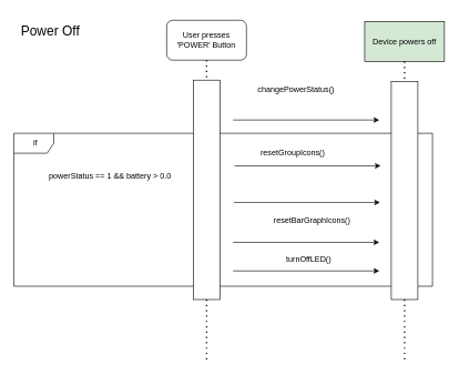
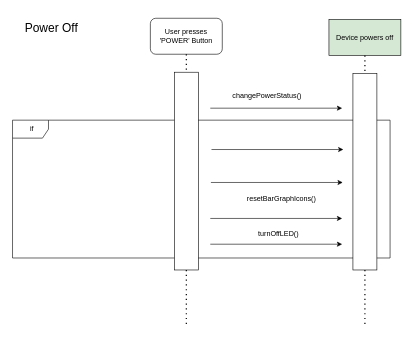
  <mxCell id="0" />
  <mxCell id="1" parent="0" />
  <mxCell id="2" value="if" style="shape=umlFrame;whiteSpace=wrap;html=1;width=60;height=30;boundedLbl=1;verticalAlign=middle;align=center;spacingLeft=5;" parent="1" vertex="1"><mxGeometry x="20" y="200" width="630" height="230" as="geometry" /></mxCell>
  <mxCell id="3" value="User presses 'POWER' Button" style="whiteSpace=wrap;html=1;rounded=1;" parent="1" vertex="1"><mxGeometry x="250" y="30" width="120" height="60" as="geometry" /></mxCell>
  <mxCell id="4" value="" style="endArrow=none;dashed=1;html=1;dashPattern=1 3;strokeWidth=2;rounded=0;exitX=0.5;exitY=1;exitDx=0;exitDy=0;startArrow=none;" parent="1" source="10" edge="1"><mxGeometry width="50" height="50" relative="1" as="geometry"><mxPoint x="520" y="380" as="sourcePoint" /><mxPoint x="310" y="540" as="targetPoint" /></mxGeometry></mxCell>
  <mxCell id="5" value="" style="endArrow=none;dashed=1;html=1;dashPattern=1 3;strokeWidth=2;rounded=0;exitX=0.5;exitY=1;exitDx=0;exitDy=0;" parent="1" source="3" target="10" edge="1"><mxGeometry width="50" height="50" relative="1" as="geometry"><mxPoint x="300" y="100" as="sourcePoint" /><mxPoint x="300" y="780" as="targetPoint" /></mxGeometry></mxCell>
- <mxCell id="6" value="changePowerStatus()" style="text;html=1;strokeColor=none;fillColor=none;align=center;verticalAlign=middle;whiteSpace=wrap;rounded=0;" parent="1" vertex="1"><mxGeometry x="370" y="125" width="150" height="20" as="geometry" /></mxCell>
- <mxCell id="7" value="powerStatus == 1 &amp;amp;&amp;amp; battery &amp;gt; 0.0" style="text;html=1;strokeColor=none;fillColor=none;align=center;verticalAlign=middle;whiteSpace=wrap;rounded=0;" parent="1" vertex="1"><mxGeometry x="60" y="250" width="210" height="30" as="geometry" /></mxCell>
+ <mxCell id="6" value="changePowerStatus()" style="text;html=1;strokeColor=none;fillColor=none;align=center;verticalAlign=middle;whiteSpace=wrap;rounded=0;" parent="1" vertex="1"><mxGeometry x="370" y="150" width="150" height="20" as="geometry" /></mxCell>
  <mxCell id="8" value="" style="endArrow=classic;html=1;rounded=0;" parent="1" edge="1"><mxGeometry width="50" height="50" relative="1" as="geometry"><mxPoint x="350" y="180" as="sourcePoint" /><mxPoint x="570" y="180" as="targetPoint" /></mxGeometry></mxCell>
- <mxCell id="9" value="resetGroupIcons()" style="text;html=1;strokeColor=none;fillColor=none;align=center;verticalAlign=middle;whiteSpace=wrap;rounded=0;" parent="1" vertex="1"><mxGeometry x="365" y="220" width="150" height="20" as="geometry" /></mxCell>
  <mxCell id="10" value="" style="rounded=0;whiteSpace=wrap;html=1;" parent="1" vertex="1"><mxGeometry x="290" y="120" width="40" height="330" as="geometry" /></mxCell>
  <mxCell id="11" value="Device powers off" style="rounded=0;whiteSpace=wrap;html=1;fillColor=#d5e8d4;" parent="1" vertex="1"><mxGeometry x="548" y="32" width="120" height="60" as="geometry" /></mxCell>
  <mxCell id="12" value="" style="endArrow=none;dashed=1;html=1;dashPattern=1 3;strokeWidth=2;rounded=0;exitX=0.5;exitY=1;exitDx=0;exitDy=0;startArrow=none;" parent="1" source="14" edge="1"><mxGeometry width="50" height="50" relative="1" as="geometry"><mxPoint x="818" y="382" as="sourcePoint" /><mxPoint x="608" y="542" as="targetPoint" /></mxGeometry></mxCell>
  <mxCell id="13" value="" style="endArrow=none;dashed=1;html=1;dashPattern=1 3;strokeWidth=2;rounded=0;exitX=0.5;exitY=1;exitDx=0;exitDy=0;" parent="1" source="11" target="14" edge="1"><mxGeometry width="50" height="50" relative="1" as="geometry"><mxPoint x="598" y="102" as="sourcePoint" /><mxPoint x="598" y="782" as="targetPoint" /></mxGeometry></mxCell>
  <mxCell id="14" value="" style="rounded=0;whiteSpace=wrap;html=1;" parent="1" vertex="1"><mxGeometry x="588" y="122" width="40" height="328" as="geometry" /></mxCell>
  <mxCell id="15" value="" style="endArrow=classic;html=1;rounded=0;" parent="1" edge="1"><mxGeometry width="50" height="50" relative="1" as="geometry"><mxPoint x="351" y="304" as="sourcePoint" /><mxPoint x="571" y="304" as="targetPoint" /></mxGeometry></mxCell>
  <mxCell id="16" value="" style="endArrow=classic;html=1;rounded=0;" parent="1" edge="1"><mxGeometry width="50" height="50" relative="1" as="geometry"><mxPoint x="352" y="249" as="sourcePoint" /><mxPoint x="572" y="249" as="targetPoint" /></mxGeometry></mxCell>
- <mxCell id="17" value="&lt;font style=&quot;font-size: 20px&quot;&gt;Power Off&lt;/font&gt;" style="text;html=1;strokeColor=none;fillColor=none;align=center;verticalAlign=middle;whiteSpace=wrap;rounded=0;" parent="1" vertex="1"><mxGeometry x="20" y="20" width="110" height="50" as="geometry" /></mxCell>
+ <mxCell id="17" value="&lt;font style=&quot;font-size: 20px&quot;&gt;Power Off&lt;/font&gt;" style="text;html=1;strokeColor=none;fillColor=none;align=center;verticalAlign=middle;whiteSpace=wrap;rounded=0;" parent="1" vertex="1"><mxGeometry x="30" y="20" width="110" height="50" as="geometry" /></mxCell>
  <mxCell id="18" value="resetBarGraphIcons()" style="text;html=1;strokeColor=none;fillColor=none;align=center;verticalAlign=middle;whiteSpace=wrap;rounded=0;" parent="1" vertex="1"><mxGeometry x="394" y="322" width="150" height="20" as="geometry" /></mxCell>
  <mxCell id="19" value="" style="endArrow=classic;html=1;rounded=0;" parent="1" edge="1"><mxGeometry width="50" height="50" relative="1" as="geometry"><mxPoint x="350" y="364" as="sourcePoint" /><mxPoint x="570" y="364" as="targetPoint" /></mxGeometry></mxCell>
  <mxCell id="20" value="turnOffLED()" style="text;html=1;strokeColor=none;fillColor=none;align=center;verticalAlign=middle;whiteSpace=wrap;rounded=0;" parent="1" vertex="1"><mxGeometry x="389" y="380" width="150" height="20" as="geometry" /></mxCell>
  <mxCell id="21" value="" style="endArrow=classic;html=1;rounded=0;" parent="1" edge="1"><mxGeometry width="50" height="50" relative="1" as="geometry"><mxPoint x="350" y="407" as="sourcePoint" /><mxPoint x="570" y="407" as="targetPoint" /></mxGeometry></mxCell>
